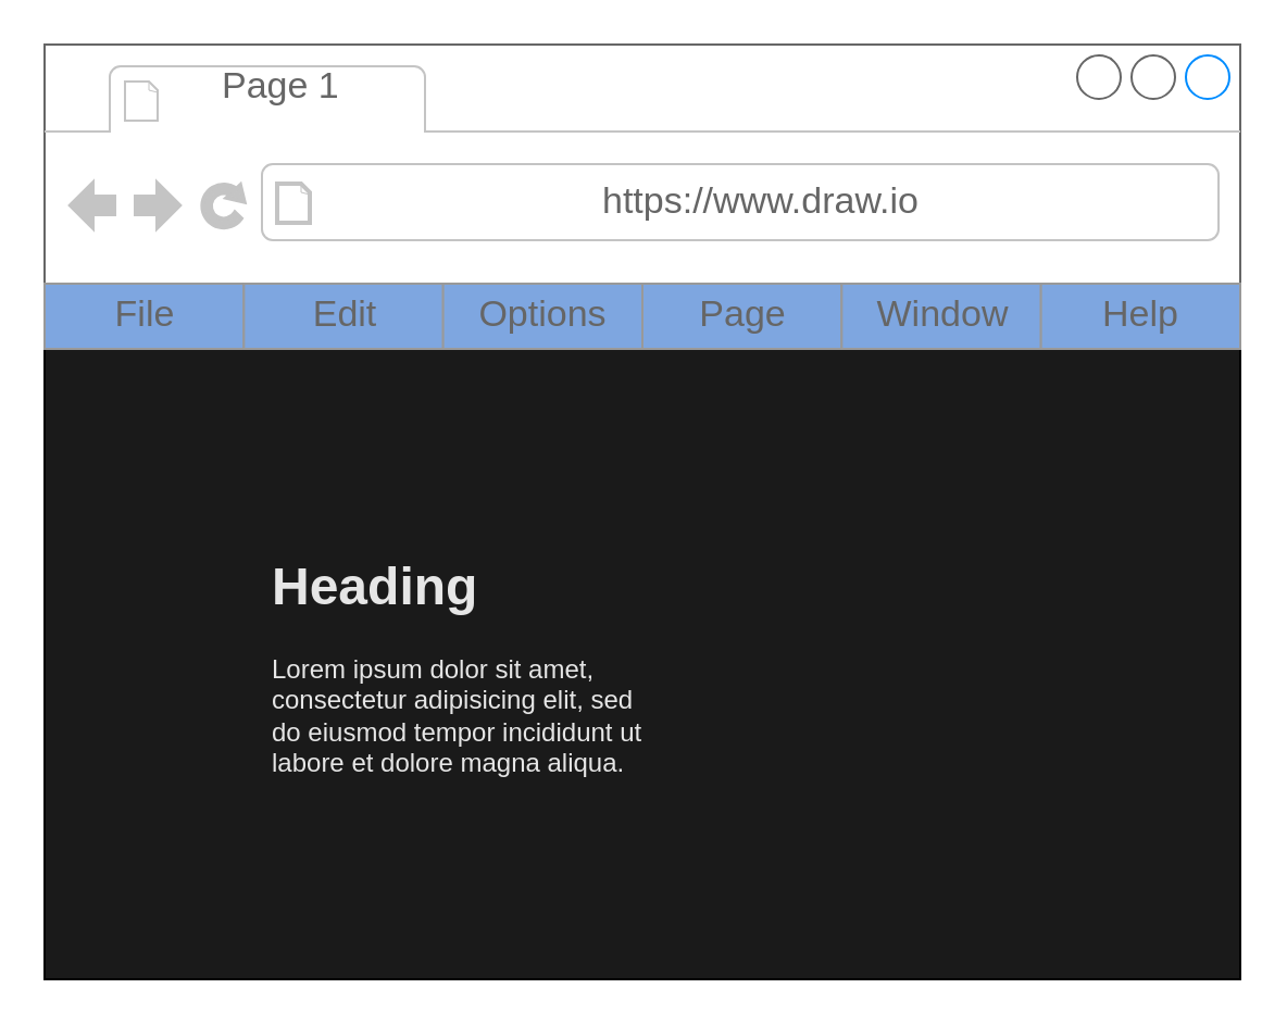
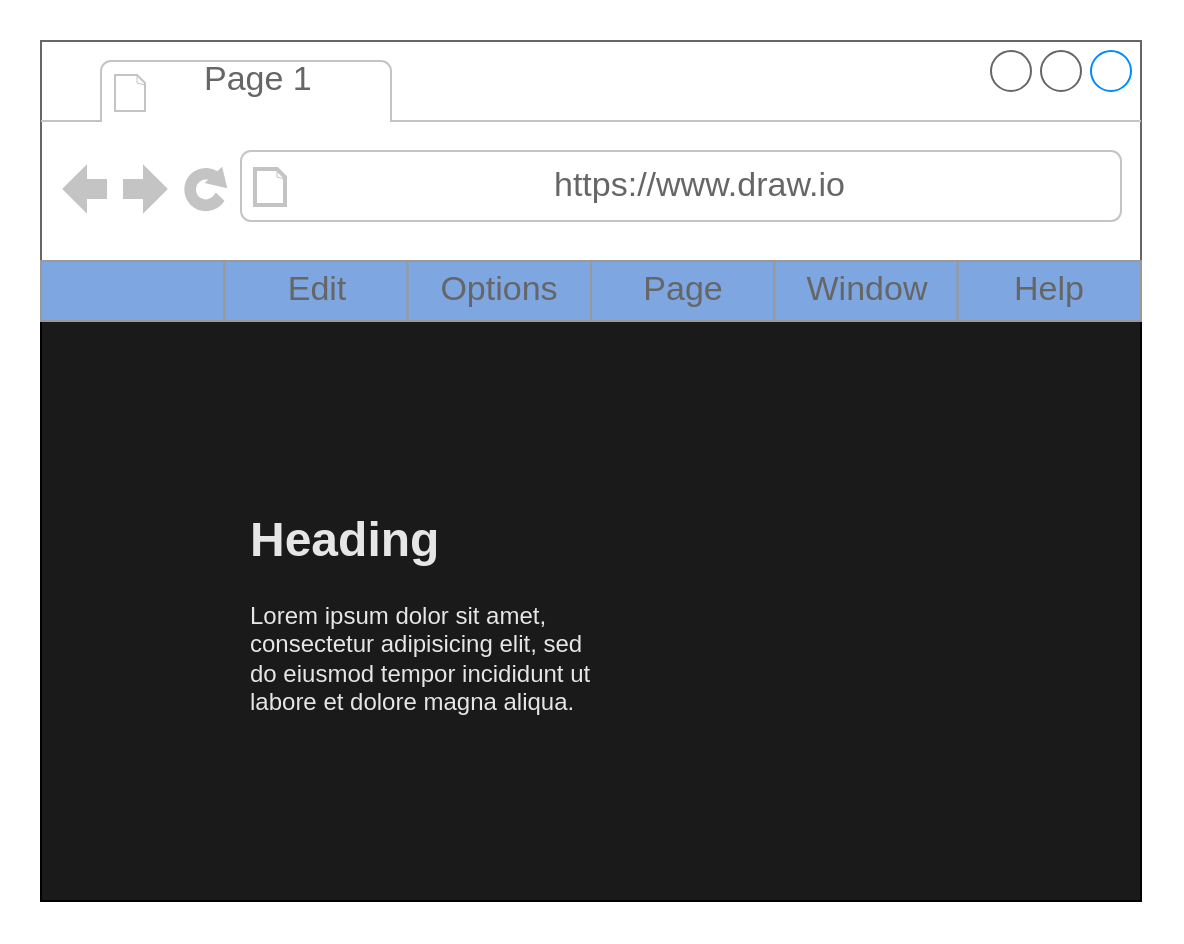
  <mxCell id="0" />
  <mxCell id="1" parent="0" />
  <mxCell id="2" value="" style="strokeWidth=1;shadow=0;dashed=0;align=center;html=1;shape=mxgraph.mockup.containers.browserWindow;rSize=0;strokeColor=#666666;strokeColor2=#008cff;strokeColor3=#c4c4c4;mainText=,;recursiveResize=0;" vertex="1" parent="1"><mxGeometry x="20" y="20" width="550" height="430" as="geometry" /></mxCell>
  <mxCell id="3" value="Page 1" style="strokeWidth=1;shadow=0;dashed=0;align=center;html=1;shape=mxgraph.mockup.containers.anchor;fontSize=17;fontColor=#666666;align=left;" vertex="1" parent="2"><mxGeometry x="80" y="7" width="110" height="26" as="geometry" /></mxCell>
  <mxCell id="4" value="https://www.draw.io" style="strokeWidth=1;shadow=0;dashed=0;align=center;html=1;shape=mxgraph.mockup.containers.anchor;rSize=0;fontSize=17;fontColor=#666666;align=left;" vertex="1" parent="2"><mxGeometry x="255" y="60" width="250" height="26" as="geometry" /></mxCell>
  <mxCell id="5" value="" style="rounded=0;whiteSpace=wrap;html=1;fillColor=#1A1A1A;" vertex="1" parent="2"><mxGeometry y="110" width="550" height="320" as="geometry" /></mxCell>
  <mxCell id="6" value="" style="strokeWidth=1;shadow=0;dashed=0;align=center;html=1;shape=mxgraph.mockup.forms.rrect;rSize=0;strokeColor=#999999;fillColor=#7EA6E0;" vertex="1" parent="2"><mxGeometry y="110" width="550" height="30" as="geometry" /></mxCell>
- <mxCell id="7" value="File" style="strokeColor=inherit;fillColor=inherit;gradientColor=inherit;strokeWidth=1;shadow=0;dashed=0;align=center;html=1;shape=mxgraph.mockup.forms.rrect;rSize=0;fontSize=17;fontColor=#666666;" vertex="1" parent="6"><mxGeometry width="91.667" height="30" as="geometry" /></mxCell>
  <mxCell id="8" value="Edit" style="strokeColor=inherit;fillColor=inherit;gradientColor=inherit;strokeWidth=1;shadow=0;dashed=0;align=center;html=1;shape=mxgraph.mockup.forms.rrect;rSize=0;fontSize=17;fontColor=#666666;" vertex="1" parent="6"><mxGeometry x="91.667" width="91.667" height="30" as="geometry" /></mxCell>
  <mxCell id="9" value="Options" style="strokeColor=inherit;fillColor=inherit;gradientColor=inherit;strokeWidth=1;shadow=0;dashed=0;align=center;html=1;shape=mxgraph.mockup.forms.rrect;rSize=0;fontSize=17;fontColor=#666666;" vertex="1" parent="6"><mxGeometry x="183.333" width="91.667" height="30" as="geometry" /></mxCell>
  <mxCell id="10" value="Page" style="strokeColor=inherit;fillColor=inherit;gradientColor=inherit;strokeWidth=1;shadow=0;dashed=0;align=center;html=1;shape=mxgraph.mockup.forms.rrect;rSize=0;fontSize=17;fontColor=#666666;" vertex="1" parent="6"><mxGeometry x="275" width="91.667" height="30" as="geometry" /></mxCell>
  <mxCell id="11" value="Window" style="strokeColor=inherit;fillColor=inherit;gradientColor=inherit;strokeWidth=1;shadow=0;dashed=0;align=center;html=1;shape=mxgraph.mockup.forms.rrect;rSize=0;fontSize=17;fontColor=#666666;" vertex="1" parent="6"><mxGeometry x="366.667" width="91.667" height="30" as="geometry" /></mxCell>
  <mxCell id="12" value="Help" style="strokeColor=inherit;fillColor=inherit;gradientColor=inherit;strokeWidth=1;shadow=0;dashed=0;align=center;html=1;shape=mxgraph.mockup.forms.rrect;rSize=0;fontSize=17;fontColor=#666666;" vertex="1" parent="6"><mxGeometry x="458.333" width="91.667" height="30" as="geometry" /></mxCell>
  <mxCell id="13" value="&lt;h1&gt;Heading&lt;/h1&gt;&lt;p&gt;Lorem ipsum dolor sit amet, consectetur adipisicing elit, sed do eiusmod tempor incididunt ut labore et dolore magna aliqua.&lt;/p&gt;" style="text;html=1;strokeColor=none;fillColor=none;spacing=5;spacingTop=-20;whiteSpace=wrap;overflow=hidden;rounded=0;fontColor=#E6E6E6;" vertex="1" parent="2"><mxGeometry x="100" y="230" width="190" height="120" as="geometry" /></mxCell>
